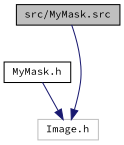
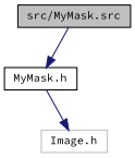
  digraph {
    fontname="Source Code Pro"
    node [color=black fillcolor=white fontname="Source Code Pro" fontsize=10 shape=record style=filled]
    edge [color=midnightblue fontname="Source Code Pro" fontsize=10 labelfontname=Helvetica labelfontsize=10 style=solid]
    n1 [fillcolor=grey75 fontcolor=black height=0.2 label="src/MyMask.src" width=0.4]
    n2 [height=0.2 label="MyMask.h" width=0.4]
    n3 [color=grey75 height=0.2 label="Image.h" width=0.4]
-   n1 -> n3
+   n1 -> n2
    n2 -> n3
  }
